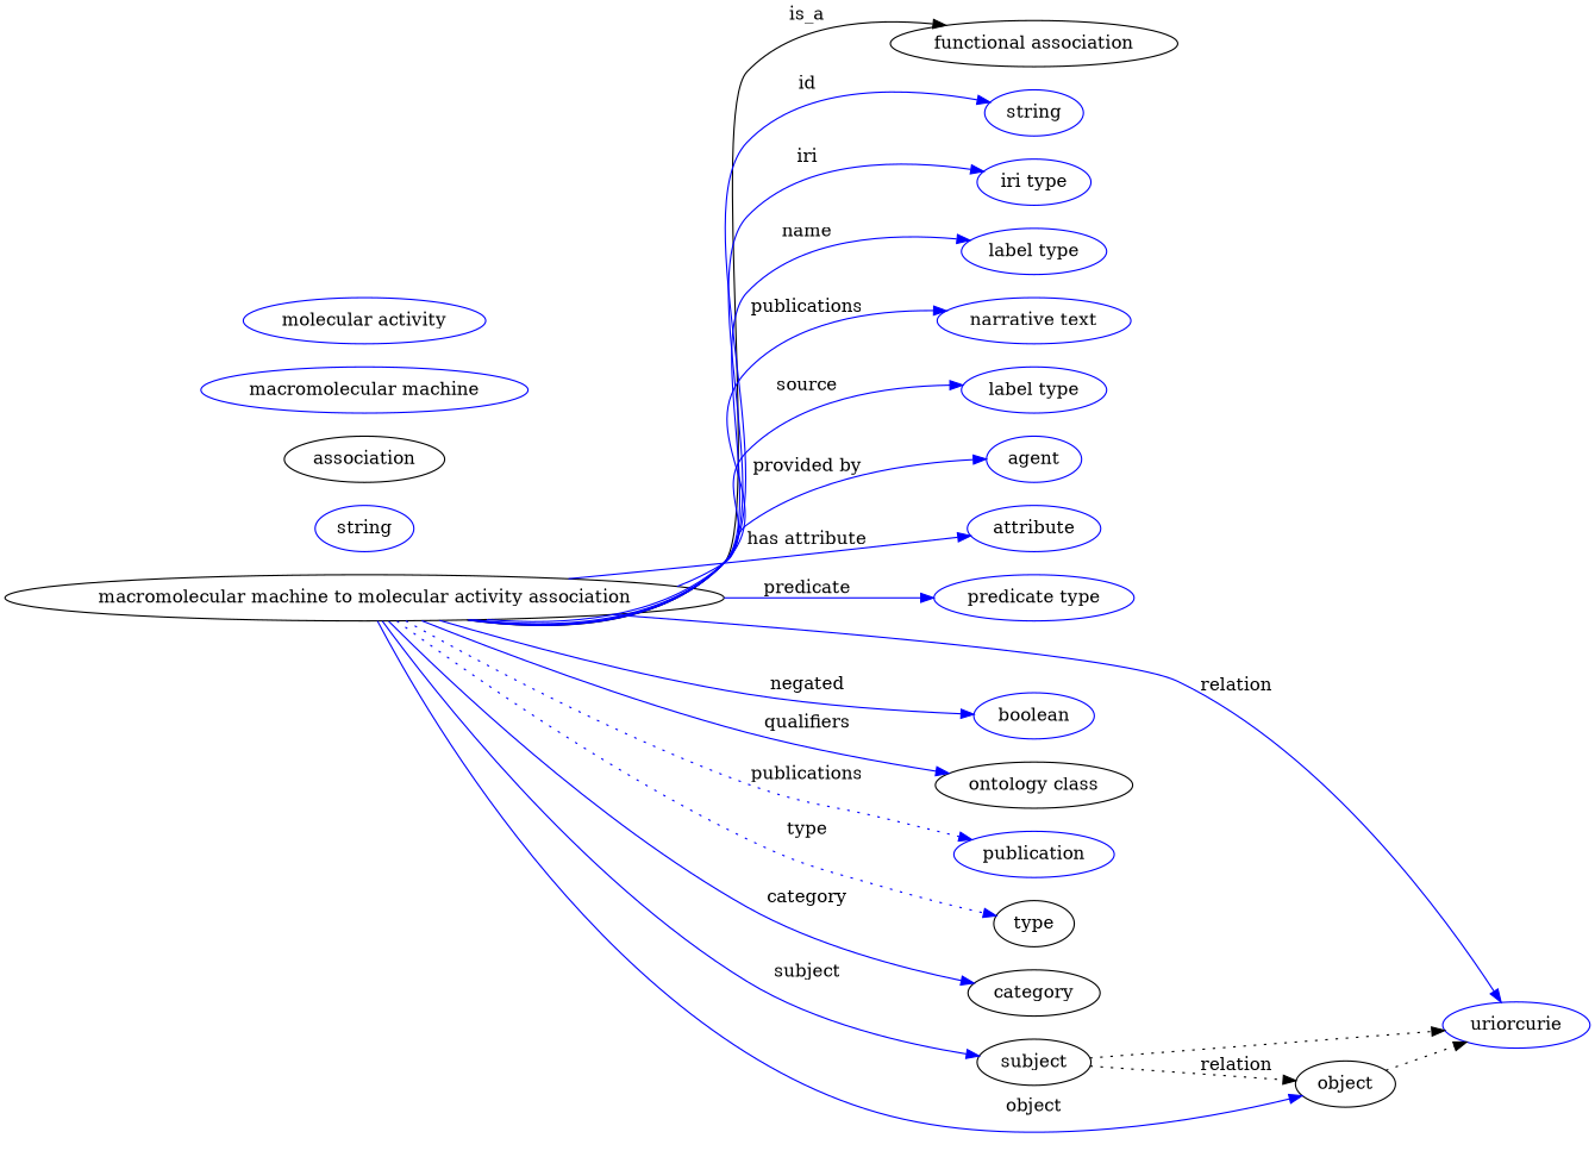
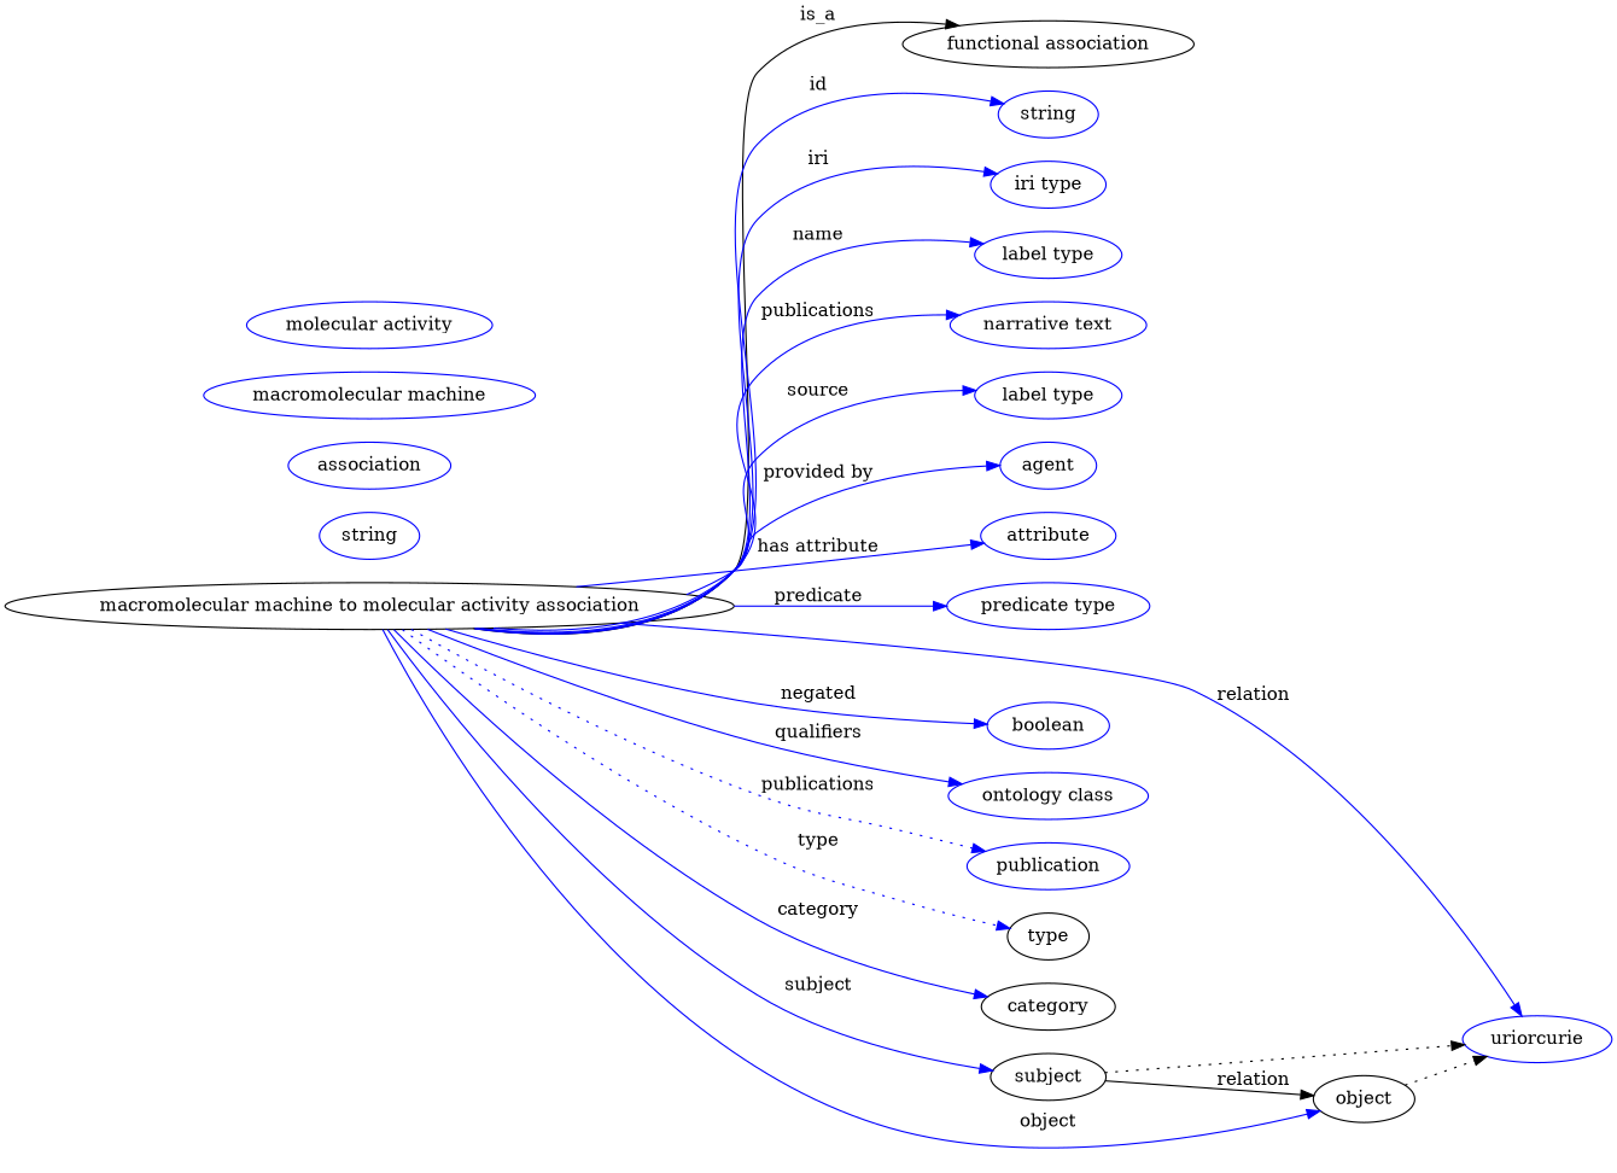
  digraph {
    rankdir=LR
    node [color=blue]
    edge [color=blue style=solid]
    n1 [height=0.5 label="macromolecular machine to molecular activity association" width=6.0842 color=""]
    "functional association" [height=0.5 width=2.4373 color=""]
    n3 [height=0.5 label=string width=0.84854]
    n4 [height=0.5 label="iri type" width=1.011]
    n5 [height=0.5 label="label type" width=1.2638]
    n6 [height=0.5 label="narrative text" width=1.6068]
    n7 [height=0.5 label="label type" width=1.2638]
    n8 [height=0.5 label=agent width=0.83048]
    n9 [height=0.5 label=attribute width=1.1193]
    n10 [height=0.5 label="predicate type" width=1.679]
    n11 [height=0.5 label=uriorcurie width=1.2638]
    n12 [height=0.5 label=boolean width=1.0652]
-   n13 [color=black height=0.5 label="ontology class" width=1.7151]
+   n13 [height=0.5 label="ontology class" width=1.7151]
    n14 [height=0.5 label=publication width=1.3902]
    type [height=0.5 width=0.75 color=""]
    category [height=0.5 width=1.1374 color=""]
    subject [height=0.5 width=0.99297 color=""]
    object [height=0.5 width=0.9027 color=""]
    n19 [height=0.5 label=string width=0.84854]
-   n20 [color=black height=0.5 label=association width=1.3902]
+   n20 [height=0.5 label=association width=1.3902]
    n21 [height=0.5 label="macromolecular machine" width=2.8164]
    n22 [height=0.5 label="molecular activity" width=2.0943]
    n1 -> "functional association" [label=is_a color="" style=""]
    n1 -> n3 [label=id]
    n1 -> n4 [label=iri]
    n1 -> n5 [label=name]
    n1 -> n6 [label=publications]
    n1 -> n7 [label=source]
    n1 -> n8 [label="provided by"]
    n1 -> n9 [label="has attribute"]
    n1 -> n10 [label=predicate]
    n1 -> n11 [label=relation]
    n1 -> n12 [label=negated]
    n1 -> n13 [label=qualifiers]
    n1 -> n14 [label=publications style=dotted]
    n1 -> type [label=type style=dotted]
    n1 -> category [label=category]
    n1 -> subject [label=subject]
    n1 -> object [label=object]
    subject -> n11 [style=dotted color=""]
-   subject -> object [label=relation style=dotted color=""]
+   subject -> object [label=relation color="" style=""]
    object -> n11 [style=dotted color=""]
  }
